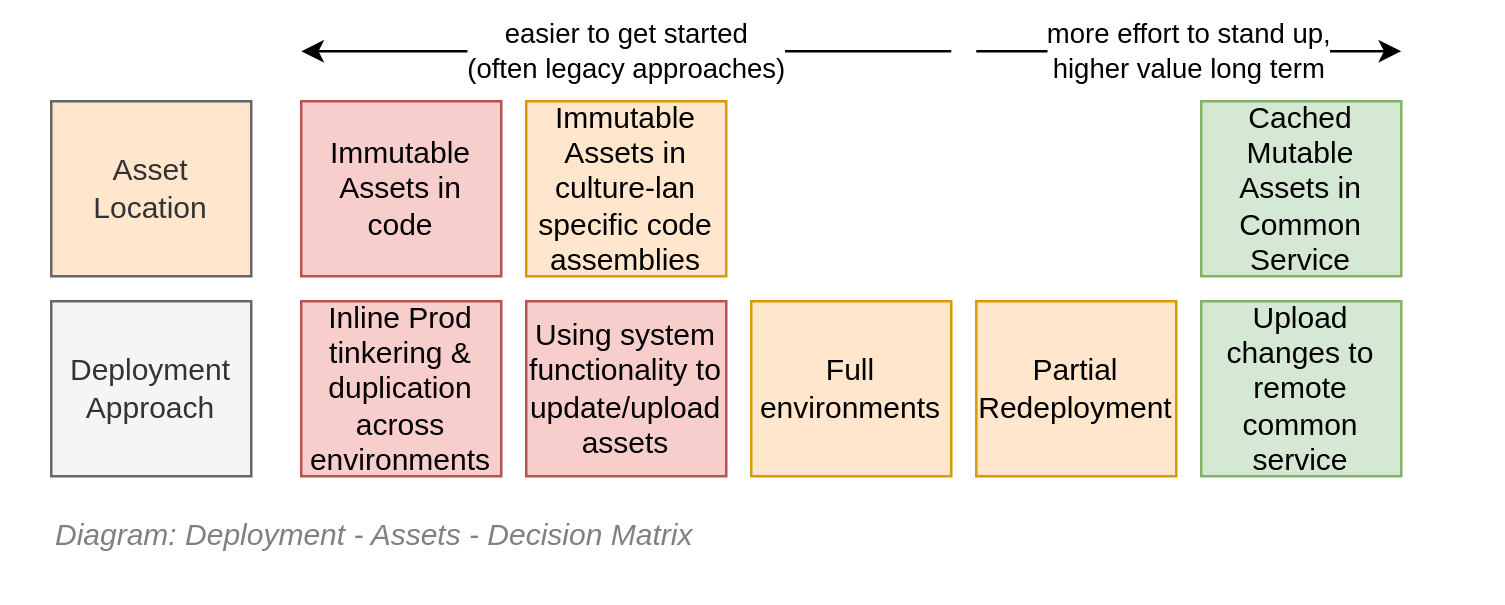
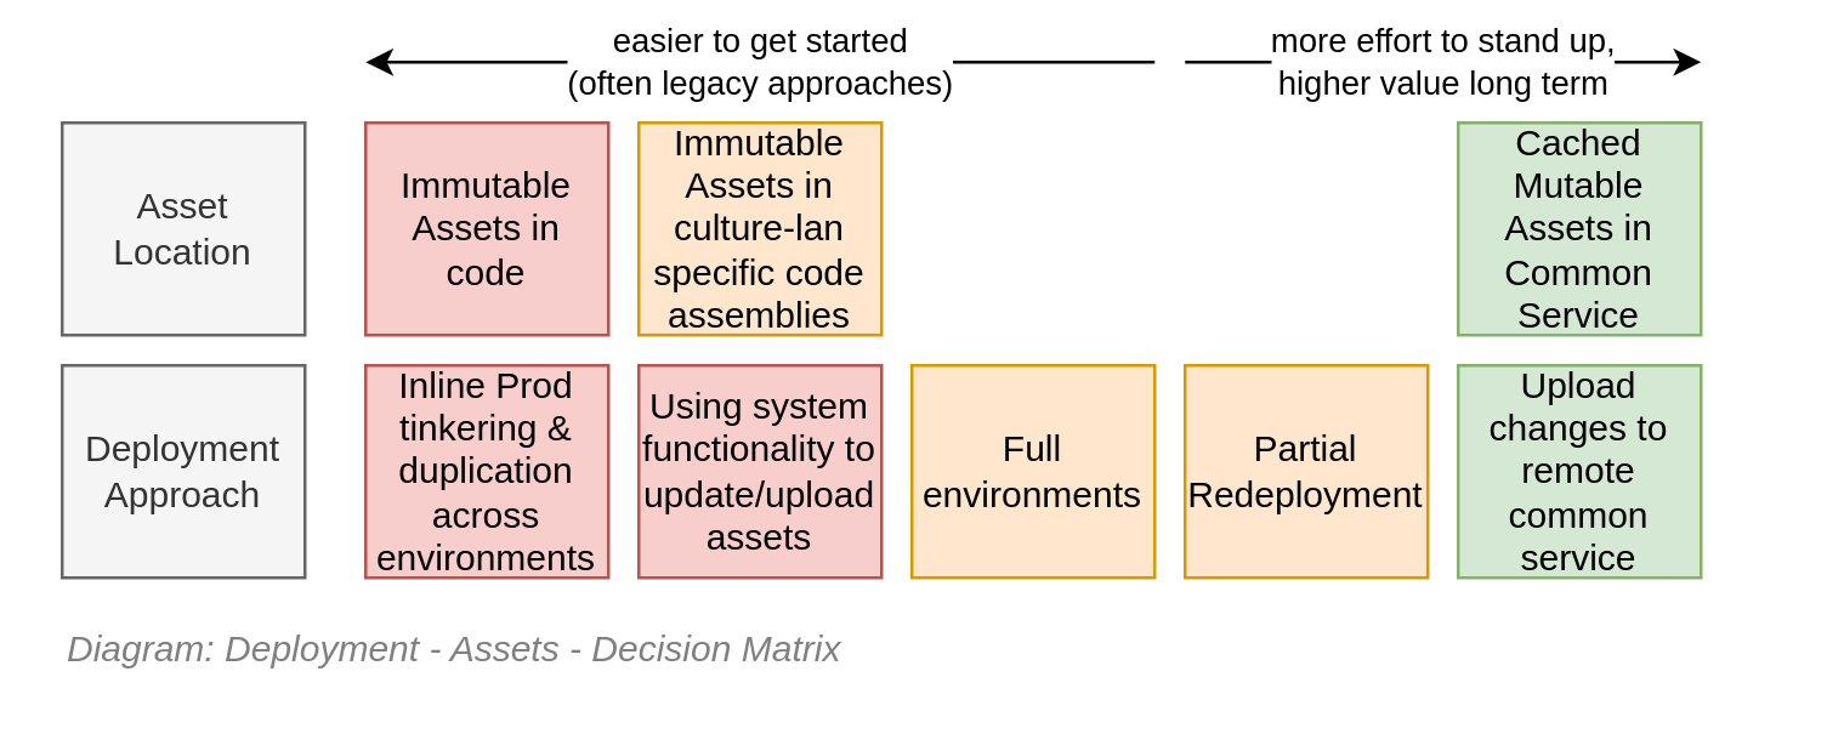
  <mxCell id="0" />
  <mxCell id="1" parent="0" />
  <mxCell id="2" value="Deployment&lt;br&gt;Approach" style="rounded=0;whiteSpace=wrap;html=1;fillColor=#f5f5f5;fontColor=#333333;strokeColor=#666666;" vertex="1" parent="1"><mxGeometry x="20" y="120" width="80" height="70" as="geometry" /></mxCell>
  <mxCell id="3" value="Using system functionality to update/upload assets" style="rounded=0;whiteSpace=wrap;html=1;fillColor=#f8cecc;strokeColor=#b85450;" vertex="1" parent="1"><mxGeometry x="210" y="120" width="80" height="70" as="geometry" /></mxCell>
  <mxCell id="4" value="Full environments" style="rounded=0;whiteSpace=wrap;html=1;fillColor=#ffe6cc;strokeColor=#d79b00;" vertex="1" parent="1"><mxGeometry x="300" y="120" width="80" height="70" as="geometry" /></mxCell>
  <mxCell id="5" value="&lt;font style=&quot;font-size: 12px&quot;&gt;Diagram: Deployment - Assets - Decision Matrix&lt;/font&gt;" style="text;strokeColor=none;fillColor=none;html=1;fontSize=24;fontStyle=2;verticalAlign=middle;align=left;shadow=0;glass=0;comic=0;opacity=30;fontColor=#808080;" vertex="1" parent="1"><mxGeometry x="20" y="200" width="560" height="20" as="geometry" /></mxCell>
  <mxCell id="6" value="more effort to stand up, &lt;br&gt;higher value long term" style="endArrow=classic;html=1;rounded=0;" edge="1" parent="1"><mxGeometry width="50" height="50" relative="1" as="geometry"><mxPoint x="390" y="20" as="sourcePoint" /><mxPoint x="560" y="20" as="targetPoint" /></mxGeometry></mxCell>
  <mxCell id="7" value="easier to get started&lt;br&gt;(often legacy approaches)" style="endArrow=classic;html=1;rounded=0;" edge="1" parent="1"><mxGeometry width="50" height="50" relative="1" as="geometry"><mxPoint x="380" y="20" as="sourcePoint" /><mxPoint x="120" y="20" as="targetPoint" /></mxGeometry></mxCell>
- <mxCell id="8" value="Asset Location" style="rounded=0;whiteSpace=wrap;html=1;fillColor=#ffe6cc;fontColor=#333333;strokeColor=#666666;" vertex="1" parent="1"><mxGeometry x="20" y="40" width="80" height="70" as="geometry" /></mxCell>
+ <mxCell id="8" value="Asset Location" style="rounded=0;whiteSpace=wrap;html=1;fillColor=#f5f5f5;fontColor=#333333;strokeColor=#666666;" vertex="1" parent="1"><mxGeometry x="20" y="40" width="80" height="70" as="geometry" /></mxCell>
  <mxCell id="9" value="Immutable Assets in code" style="rounded=0;whiteSpace=wrap;html=1;fillColor=#f8cecc;strokeColor=#b85450;" vertex="1" parent="1"><mxGeometry x="120" y="40" width="80" height="70" as="geometry" /></mxCell>
  <mxCell id="10" value="Immutable Assets in culture-lan specific code assemblies" style="rounded=0;whiteSpace=wrap;html=1;fillColor=#ffe6cc;strokeColor=#d79b00;" vertex="1" parent="1"><mxGeometry x="210" y="40" width="80" height="70" as="geometry" /></mxCell>
  <mxCell id="11" value="Cached Mutable Assets in Common Service" style="rounded=0;whiteSpace=wrap;html=1;fillColor=#d5e8d4;strokeColor=#82b366;" vertex="1" parent="1"><mxGeometry x="480" y="40" width="80" height="70" as="geometry" /></mxCell>
  <mxCell id="12" value="Inline Prod tinkering &amp;amp; duplication across environments" style="rounded=0;whiteSpace=wrap;html=1;fillColor=#f8cecc;strokeColor=#b85450;" vertex="1" parent="1"><mxGeometry x="120" y="120" width="80" height="70" as="geometry" /></mxCell>
  <mxCell id="13" value="Partial Redeployment" style="rounded=0;whiteSpace=wrap;html=1;fillColor=#ffe6cc;strokeColor=#d79b00;" vertex="1" parent="1"><mxGeometry x="390" y="120" width="80" height="70" as="geometry" /></mxCell>
  <mxCell id="14" value="Upload changes to remote&lt;br&gt;common service" style="rounded=0;whiteSpace=wrap;html=1;fillColor=#d5e8d4;strokeColor=#82b366;" vertex="1" parent="1"><mxGeometry x="480" y="120" width="80" height="70" as="geometry" /></mxCell>
